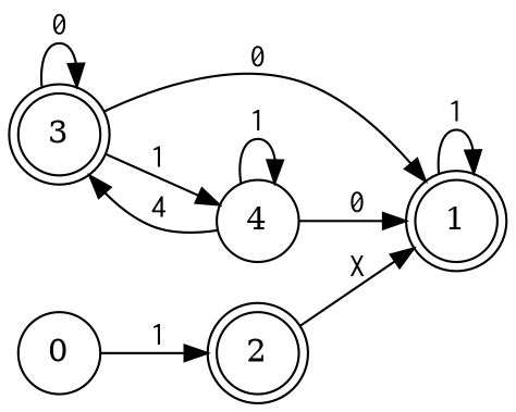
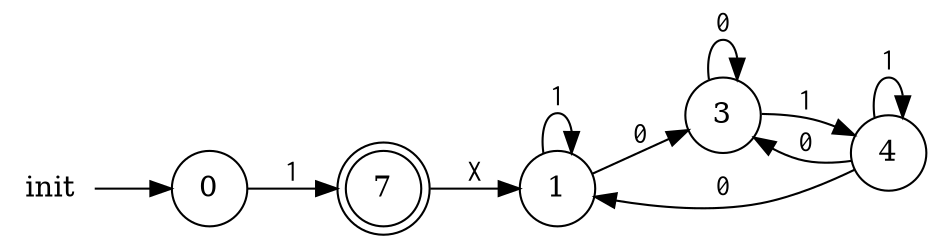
  digraph {
    rankdir=LR
    node [shape=doublecircle]
    edge [fontname=Courier]
-   1 [height=.5 width=.5]
-   3 [height=.5 width=.5]
+   1 [height=.5 shape=circle width=.5]
+   3 [height=.5 shape=circle width=.5]
    4 [height=.5 shape=circle width=.5]
-   2 [height=.5 width=.5]
+   2 [height=.5 width=.5 label=7]
    0 [height=.5 shape=circle width=.5]
+   init [height=.5 shape=plaintext width=.5]
    1 -> 1 [label=1]
-   3 -> 1 [label=0]
+   1 -> 3 [label=0]
    3 -> 3 [label=0]
    3 -> 4 [label=1]
    4 -> 1 [label=0]
-   4 -> 3 [label=4]
+   4 -> 3 [label=0]
    4 -> 4 [label=1]
    2 -> 1 [label=X]
    0 -> 2 [label=1]
+   init -> 0
  }
